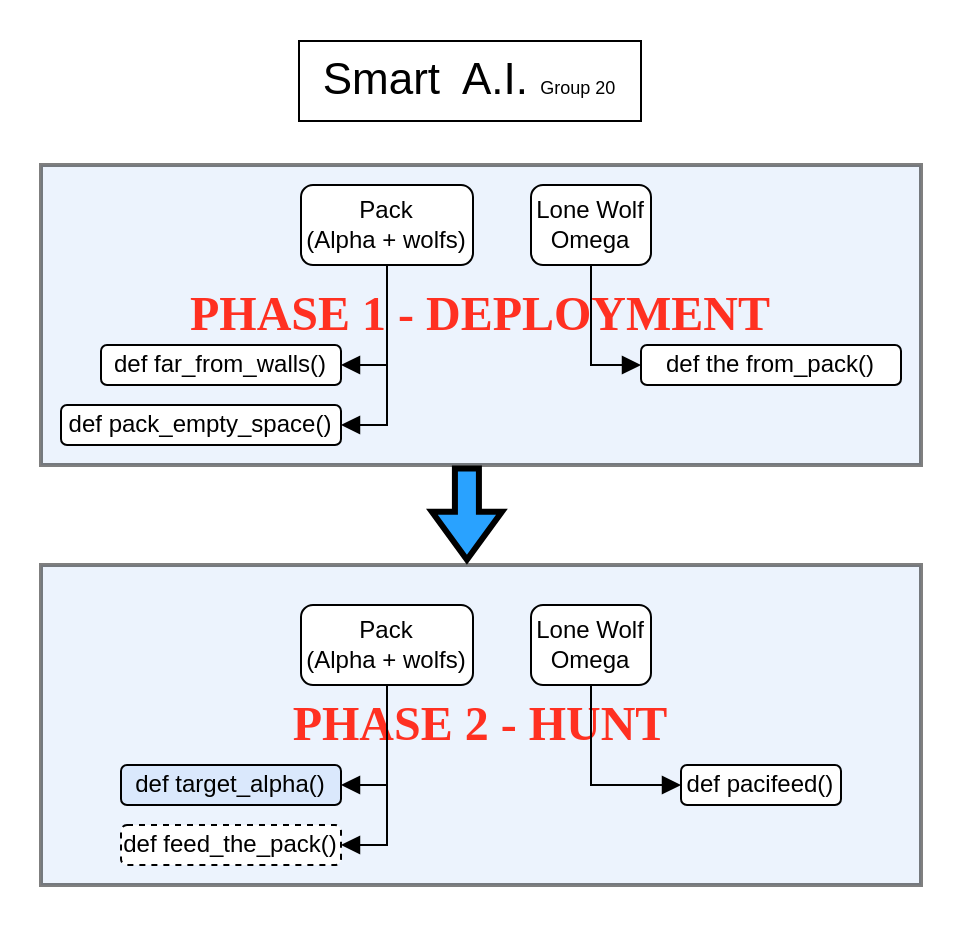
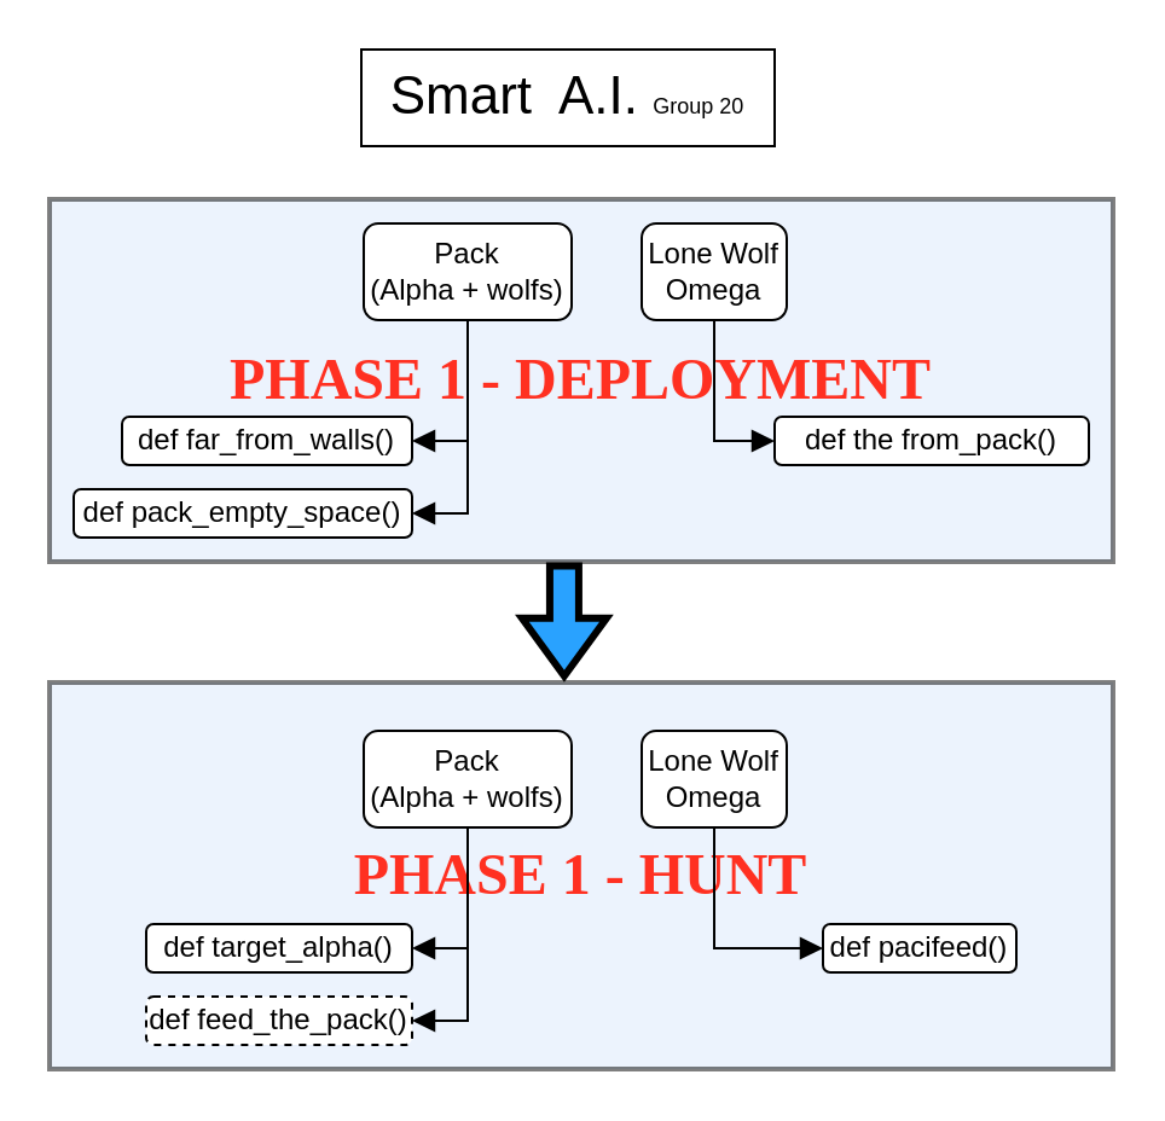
  <mxCell id="0" />
  <mxCell id="1" parent="0" />
  <mxCell id="2" value="&lt;font style=&quot;font-size: 22px&quot;&gt;Smart&amp;nbsp; A.I.&amp;nbsp;&lt;/font&gt;&lt;font style=&quot;font-size: 9px&quot;&gt;Group 20&lt;/font&gt;" style="whiteSpace=wrap;html=1;fontSize=12;glass=0;strokeWidth=1;shadow=0;rounded=0;" parent="1" vertex="1"><mxGeometry x="149" y="20" width="171" height="40" as="geometry" /></mxCell>
  <mxCell id="3" value="&lt;h1&gt;&lt;font style=&quot;font-size: 24px&quot;&gt;PHASE 1 - DEPLOYMENT&lt;/font&gt;&lt;/h1&gt;" style="verticalLabelPosition=middle;verticalAlign=middle;shape=mxgraph.basic.rect;fillColor2=none;strokeWidth=2;size=20;indent=5;opacity=50;fillColor=#dae8fc;strokeColor=#000000;shadow=0;gradientColor=none;labelPosition=center;align=center;fontColor=#FF3021;flipV=1;flipH=1;direction=west;html=1;whiteSpace=wrap;fontStyle=1;fontSize=12;fontFamily=Verdana;horizontal=1;labelBackgroundColor=none;labelBorderColor=none;sketch=0;" vertex="1" parent="1"><mxGeometry x="20" y="82" width="440" height="150" as="geometry" /></mxCell>
  <mxCell id="4" style="edgeStyle=orthogonalEdgeStyle;rounded=0;jumpStyle=gap;orthogonalLoop=1;jettySize=auto;html=1;exitX=0.5;exitY=1;exitDx=0;exitDy=0;entryX=1;entryY=0.5;entryDx=0;entryDy=0;fontFamily=Verdana;fontSize=12;fontColor=#FF3021;startArrow=none;startFill=0;endArrow=block;endSize=7;targetPerimeterSpacing=16;" edge="1" parent="1" source="6" target="10"><mxGeometry relative="1" as="geometry" /></mxCell>
  <mxCell id="5" style="edgeStyle=orthogonalEdgeStyle;rounded=0;jumpStyle=gap;orthogonalLoop=1;jettySize=auto;html=1;exitX=0.5;exitY=1;exitDx=0;exitDy=0;entryX=1;entryY=0.5;entryDx=0;entryDy=0;fontFamily=Verdana;fontSize=12;fontColor=#FF3021;startArrow=none;startFill=0;endArrow=block;endSize=7;targetPerimeterSpacing=16;" edge="1" parent="1" source="6" target="9"><mxGeometry relative="1" as="geometry" /></mxCell>
  <mxCell id="6" value="Pack&lt;br&gt;(Alpha + wolfs)" style="rounded=1;whiteSpace=wrap;html=1;fontSize=12;glass=0;strokeWidth=1;shadow=0;" vertex="1" parent="1"><mxGeometry x="150" y="92" width="86" height="40" as="geometry" /></mxCell>
  <mxCell id="7" style="edgeStyle=orthogonalEdgeStyle;rounded=0;jumpStyle=gap;orthogonalLoop=1;jettySize=auto;html=1;exitX=0.5;exitY=1;exitDx=0;exitDy=0;entryX=0;entryY=0.5;entryDx=0;entryDy=0;fontFamily=Verdana;fontSize=12;fontColor=#FF3021;startArrow=none;startFill=0;endArrow=block;endSize=7;targetPerimeterSpacing=16;" edge="1" parent="1" source="8" target="11"><mxGeometry relative="1" as="geometry" /></mxCell>
  <mxCell id="8" value="Lone Wolf&lt;br&gt;Omega" style="rounded=1;whiteSpace=wrap;html=1;fontSize=12;glass=0;strokeWidth=1;shadow=0;" vertex="1" parent="1"><mxGeometry x="265" y="92" width="60" height="40" as="geometry" /></mxCell>
  <mxCell id="9" value="def pack_empty_space()" style="rounded=1;whiteSpace=wrap;html=1;fontSize=12;glass=0;strokeWidth=1;shadow=0;" vertex="1" parent="1"><mxGeometry x="30" y="202" width="140" height="20" as="geometry" /></mxCell>
  <mxCell id="10" value="def far_from_walls()" style="rounded=1;whiteSpace=wrap;html=1;fontSize=12;glass=0;strokeWidth=1;shadow=0;" vertex="1" parent="1"><mxGeometry x="50" y="172" width="120" height="20" as="geometry" /></mxCell>
  <mxCell id="11" value="def the from_pack()" style="rounded=1;whiteSpace=wrap;html=1;fontSize=12;glass=0;strokeWidth=1;shadow=0;" vertex="1" parent="1"><mxGeometry x="320" y="172" width="130" height="20" as="geometry" /></mxCell>
- <mxCell id="12" value="&lt;h1&gt;PHASE 2 - HUNT&lt;/h1&gt;" style="verticalLabelPosition=middle;verticalAlign=middle;shape=mxgraph.basic.rect;fillColor2=none;strokeWidth=2;size=20;indent=5;opacity=50;fillColor=#dae8fc;strokeColor=#000000;shadow=0;gradientColor=none;labelPosition=center;align=center;fontColor=#FF3021;flipV=1;flipH=1;direction=west;html=1;whiteSpace=wrap;fontStyle=1;fontSize=12;fontFamily=Verdana;horizontal=1;labelBackgroundColor=none;labelBorderColor=none;sketch=0;" vertex="1" parent="1"><mxGeometry x="20" y="282" width="440" height="160" as="geometry" /></mxCell>
+ <mxCell id="12" value="&lt;h1&gt;PHASE 1 - HUNT&lt;/h1&gt;" style="verticalLabelPosition=middle;verticalAlign=middle;shape=mxgraph.basic.rect;fillColor2=none;strokeWidth=2;size=20;indent=5;opacity=50;fillColor=#dae8fc;strokeColor=#000000;shadow=0;gradientColor=none;labelPosition=center;align=center;fontColor=#FF3021;flipV=1;flipH=1;direction=west;html=1;whiteSpace=wrap;fontStyle=1;fontSize=12;fontFamily=Verdana;horizontal=1;labelBackgroundColor=none;labelBorderColor=none;sketch=0;" vertex="1" parent="1"><mxGeometry x="20" y="282" width="440" height="160" as="geometry" /></mxCell>
  <mxCell id="13" style="edgeStyle=orthogonalEdgeStyle;rounded=0;jumpStyle=gap;orthogonalLoop=1;jettySize=auto;html=1;exitX=0.5;exitY=1;exitDx=0;exitDy=0;entryX=1;entryY=0.5;entryDx=0;entryDy=0;fontFamily=Verdana;fontSize=12;fontColor=#FF3021;startArrow=none;startFill=0;endArrow=block;endSize=7;targetPerimeterSpacing=16;" edge="1" parent="1" source="15" target="19"><mxGeometry relative="1" as="geometry" /></mxCell>
  <mxCell id="14" style="edgeStyle=orthogonalEdgeStyle;rounded=0;jumpStyle=gap;orthogonalLoop=1;jettySize=auto;html=1;exitX=0.5;exitY=1;exitDx=0;exitDy=0;entryX=1;entryY=0.5;entryDx=0;entryDy=0;fontFamily=Verdana;fontSize=12;fontColor=#FF3021;startArrow=none;startFill=0;endArrow=block;endSize=7;targetPerimeterSpacing=16;" edge="1" parent="1" source="15" target="18"><mxGeometry relative="1" as="geometry" /></mxCell>
  <mxCell id="15" value="Pack&lt;br&gt;(Alpha + wolfs)" style="rounded=1;whiteSpace=wrap;html=1;fontSize=12;glass=0;strokeWidth=1;shadow=0;" vertex="1" parent="1"><mxGeometry x="150" y="302" width="86" height="40" as="geometry" /></mxCell>
  <mxCell id="16" style="edgeStyle=orthogonalEdgeStyle;rounded=0;jumpStyle=gap;orthogonalLoop=1;jettySize=auto;html=1;exitX=0.5;exitY=1;exitDx=0;exitDy=0;entryX=0;entryY=0.5;entryDx=0;entryDy=0;fontFamily=Verdana;fontSize=12;fontColor=#FF3021;startArrow=none;startFill=0;endArrow=block;endSize=7;targetPerimeterSpacing=16;" edge="1" parent="1" source="17" target="20"><mxGeometry relative="1" as="geometry" /></mxCell>
  <mxCell id="17" value="Lone Wolf&lt;br&gt;Omega" style="rounded=1;whiteSpace=wrap;html=1;fontSize=12;glass=0;strokeWidth=1;shadow=0;" vertex="1" parent="1"><mxGeometry x="265" y="302" width="60" height="40" as="geometry" /></mxCell>
  <mxCell id="18" value="def feed_the_pack()" style="rounded=1;whiteSpace=wrap;html=1;fontSize=12;glass=0;strokeWidth=1;shadow=0;dashed=1;" vertex="1" parent="1"><mxGeometry x="60" y="412" width="110" height="20" as="geometry" /></mxCell>
- <mxCell id="19" value="def target_alpha()" style="rounded=1;whiteSpace=wrap;html=1;fontSize=12;glass=0;strokeWidth=1;shadow=0;fillColor=#dae8fc;" vertex="1" parent="1"><mxGeometry x="60" y="382" width="110" height="20" as="geometry" /></mxCell>
+ <mxCell id="19" value="def target_alpha()" style="rounded=1;whiteSpace=wrap;html=1;fontSize=12;glass=0;strokeWidth=1;shadow=0;" vertex="1" parent="1"><mxGeometry x="60" y="382" width="110" height="20" as="geometry" /></mxCell>
  <mxCell id="20" value="def pacifeed()" style="rounded=1;whiteSpace=wrap;html=1;fontSize=12;glass=0;strokeWidth=1;shadow=0;" vertex="1" parent="1"><mxGeometry x="340" y="382" width="80" height="20" as="geometry" /></mxCell>
  <mxCell id="21" value="" style="shape=flexArrow;endArrow=classic;html=1;rounded=0;fontFamily=Verdana;fontSize=12;fontColor=#FF3021;endSize=7;targetPerimeterSpacing=16;jumpStyle=gap;exitX=0.484;exitY=1.002;exitDx=0;exitDy=0;exitPerimeter=0;entryX=0.484;entryY=-0.007;entryDx=0;entryDy=0;entryPerimeter=0;labelBackgroundColor=#29A2FF;labelBorderColor=default;fillColor=#29A2FF;strokeWidth=3;" edge="1" parent="1" source="3" target="12"><mxGeometry width="50" height="50" relative="1" as="geometry"><mxPoint x="230" y="382" as="sourcePoint" /><mxPoint x="280" y="332" as="targetPoint" /></mxGeometry></mxCell>
